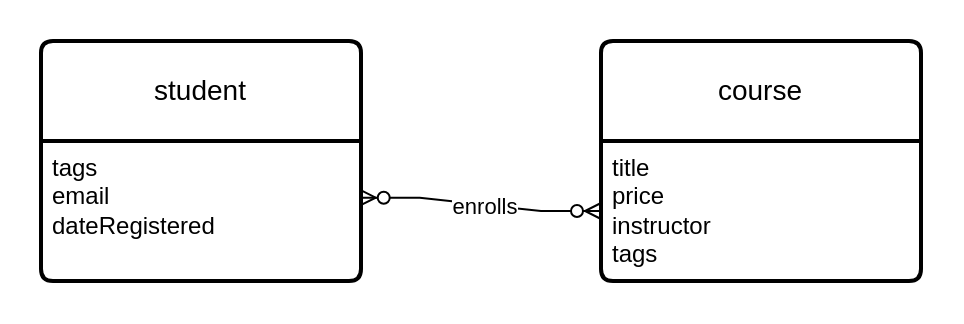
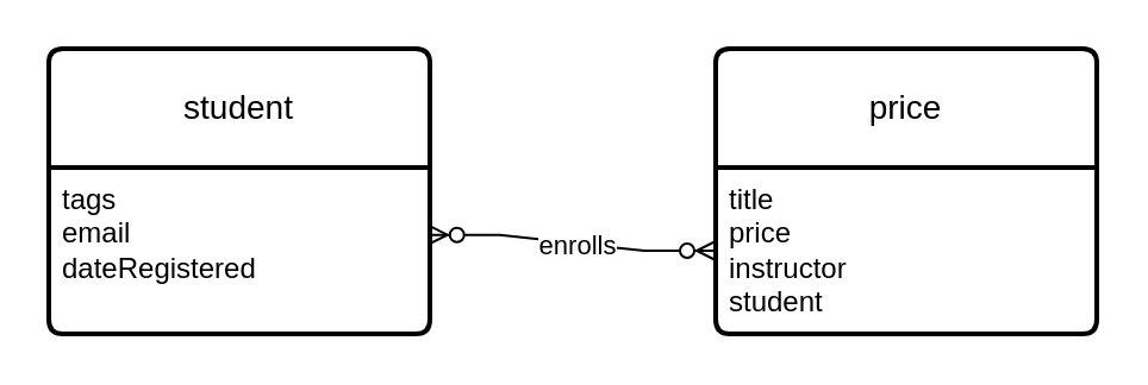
  <mxCell id="0" />
  <mxCell id="1" parent="0" />
  <mxCell id="2" value="student" style="swimlane;childLayout=stackLayout;horizontal=1;startSize=50;horizontalStack=0;rounded=1;fontSize=14;fontStyle=0;strokeWidth=2;resizeParent=0;resizeLast=1;shadow=0;dashed=0;align=center;arcSize=4;whiteSpace=wrap;html=1;" vertex="1" parent="1"><mxGeometry x="20" y="20" width="160" height="120" as="geometry" /></mxCell>
  <mxCell id="3" value="tags&lt;br&gt;email&lt;br&gt;dateRegistered" style="align=left;strokeColor=none;fillColor=none;spacingLeft=4;fontSize=12;verticalAlign=top;resizable=0;rotatable=0;part=1;html=1;" vertex="1" parent="2"><mxGeometry y="50" width="160" height="70" as="geometry" /></mxCell>
- <mxCell id="4" value="course" style="swimlane;childLayout=stackLayout;horizontal=1;startSize=50;horizontalStack=0;rounded=1;fontSize=14;fontStyle=0;strokeWidth=2;resizeParent=0;resizeLast=1;shadow=0;dashed=0;align=center;arcSize=4;whiteSpace=wrap;html=1;" vertex="1" parent="1"><mxGeometry x="300" y="20" width="160" height="120" as="geometry" /></mxCell>
- <mxCell id="5" value="title&lt;br&gt;price&lt;br&gt;instructor&lt;br&gt;tags" style="align=left;strokeColor=none;fillColor=none;spacingLeft=4;fontSize=12;verticalAlign=top;resizable=0;rotatable=0;part=1;html=1;" vertex="1" parent="4"><mxGeometry y="50" width="160" height="70" as="geometry" /></mxCell>
+ <mxCell id="4" value="price" style="swimlane;childLayout=stackLayout;horizontal=1;startSize=50;horizontalStack=0;rounded=1;fontSize=14;fontStyle=0;strokeWidth=2;resizeParent=0;resizeLast=1;shadow=0;dashed=0;align=center;arcSize=4;whiteSpace=wrap;html=1;" vertex="1" parent="1"><mxGeometry x="300" y="20" width="160" height="120" as="geometry" /></mxCell>
+ <mxCell id="5" value="title&lt;br&gt;price&lt;br&gt;instructor&lt;br&gt;student" style="align=left;strokeColor=none;fillColor=none;spacingLeft=4;fontSize=12;verticalAlign=top;resizable=0;rotatable=0;part=1;html=1;" vertex="1" parent="4"><mxGeometry y="50" width="160" height="70" as="geometry" /></mxCell>
  <mxCell id="6" value="" style="edgeStyle=entityRelationEdgeStyle;fontSize=12;html=1;endArrow=ERzeroToMany;endFill=1;startArrow=ERzeroToMany;rounded=0;entryX=0;entryY=0.5;entryDx=0;entryDy=0;exitX=0.996;exitY=0.405;exitDx=0;exitDy=0;exitPerimeter=0;" edge="1" parent="1" source="3" target="5"><mxGeometry width="100" height="100" relative="1" as="geometry"><mxPoint x="180" y="80" as="sourcePoint" /><mxPoint x="280" y="-20" as="targetPoint" /></mxGeometry></mxCell>
  <mxCell id="7" value="enrolls" style="edgeLabel;html=1;align=center;verticalAlign=middle;resizable=0;points=[];" vertex="1" connectable="0" parent="6"><mxGeometry x="0.025" y="-1" relative="1" as="geometry"><mxPoint as="offset" /></mxGeometry></mxCell>
